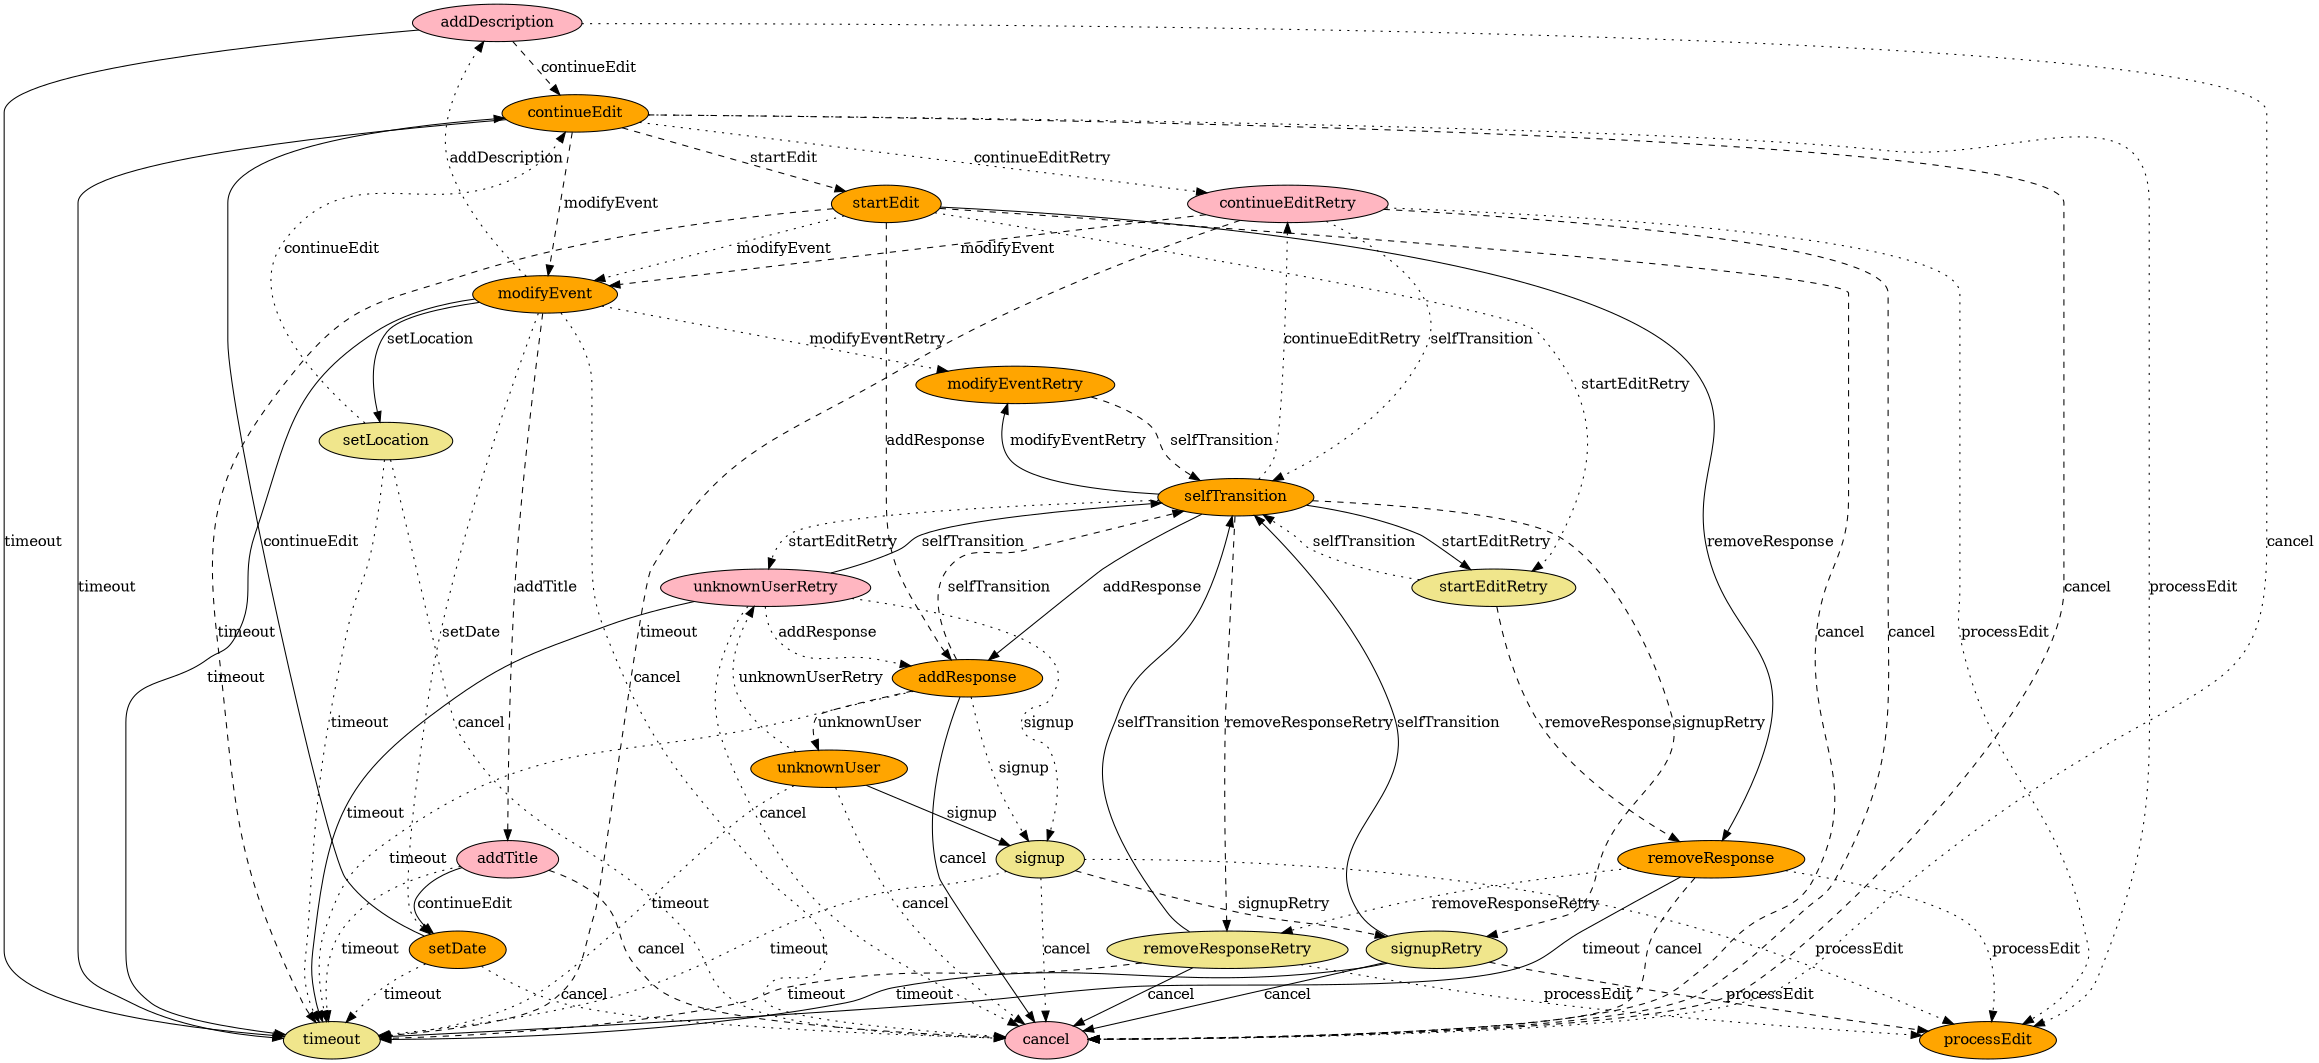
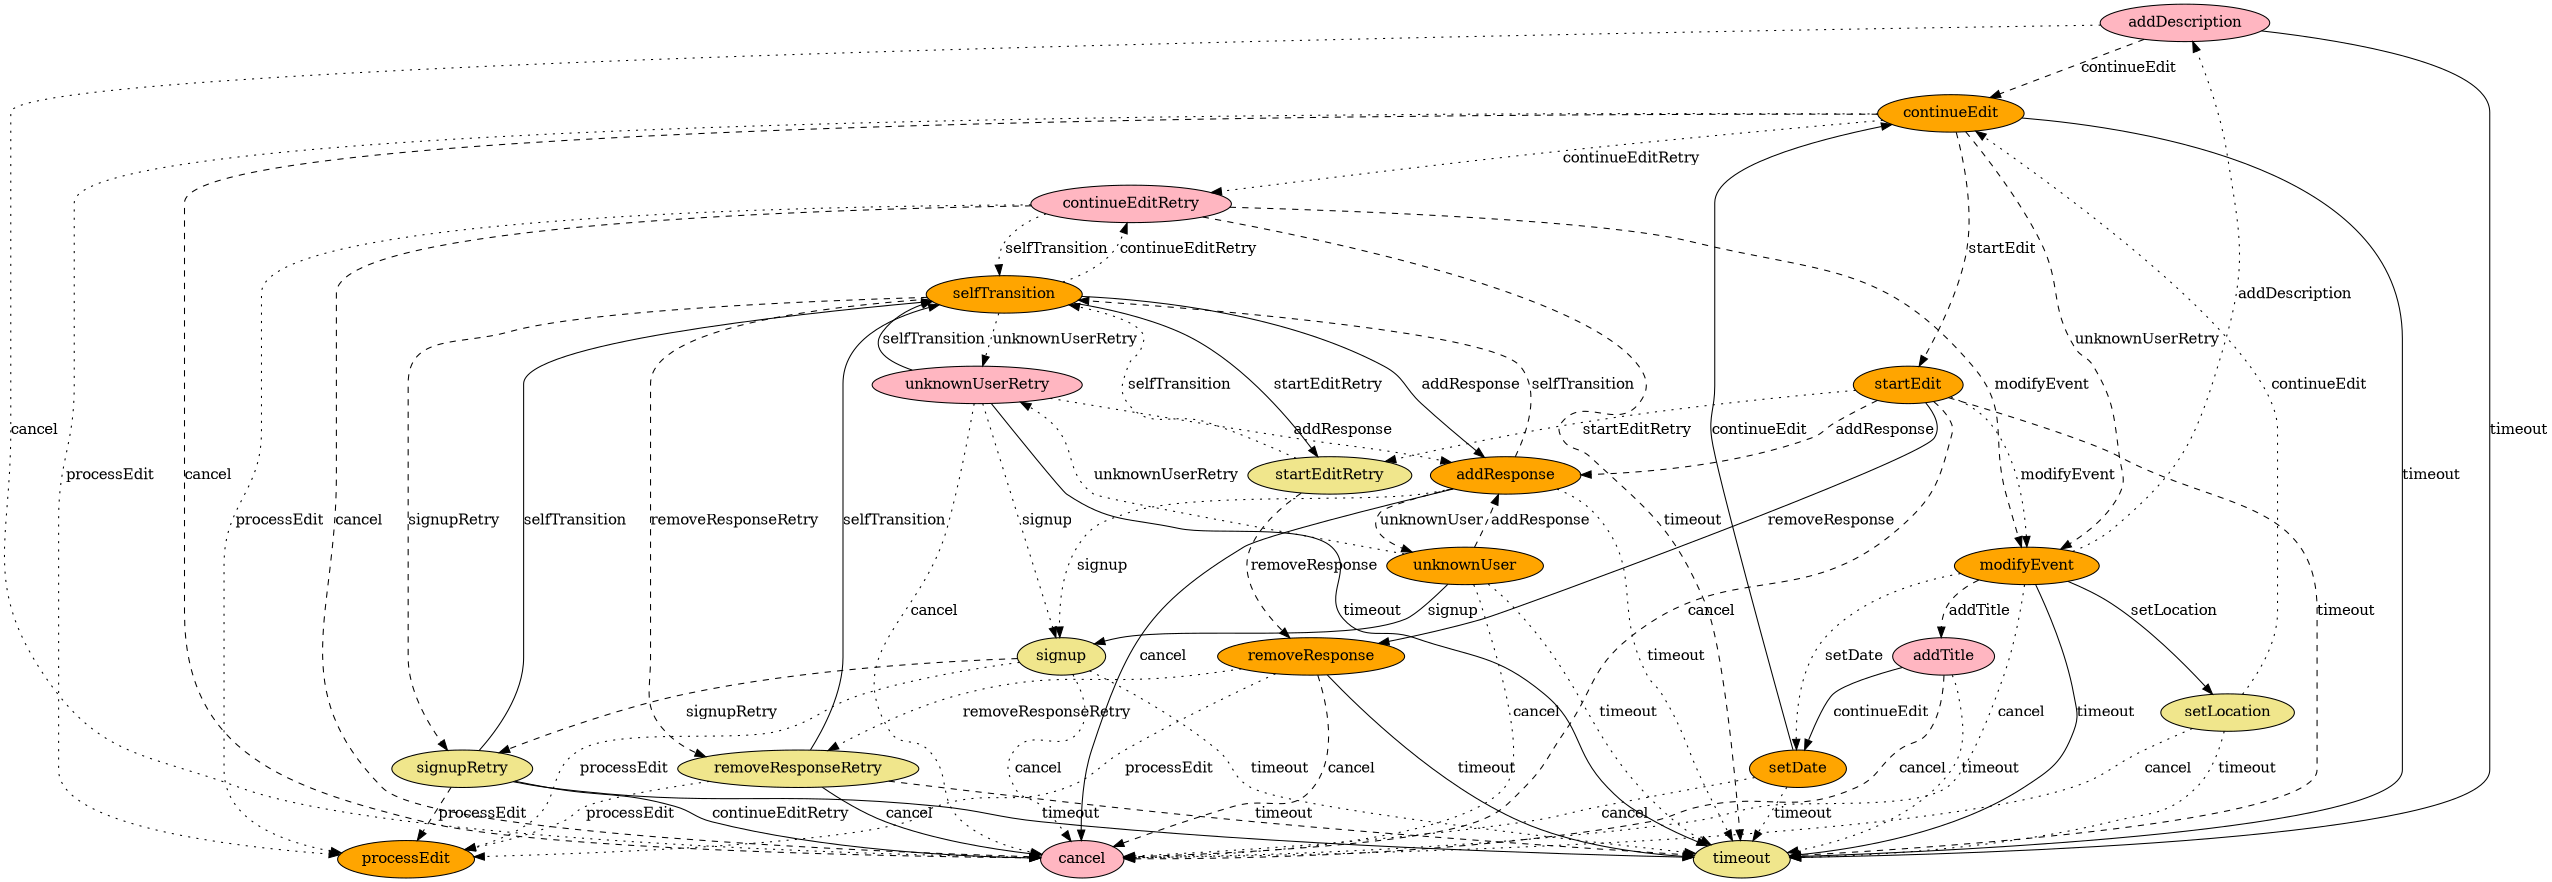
  digraph {
    node [fillcolor=orange style=filled]
    edge [style=dotted]
    addDescription [fillcolor=lightpink]
    cancel [fillcolor=lightpink]
    continueEdit
    timeout [fillcolor=khaki]
    continueEditRetry [fillcolor=lightpink]
    modifyEvent
    processEdit
    startEdit
    selfTransition
-   modifyEventRetry
    addTitle [fillcolor=lightpink]
    setDate
    setLocation [fillcolor=khaki]
    addResponse
    startEditRetry [fillcolor=khaki]
    removeResponse
    signup [fillcolor=khaki]
    unknownUser
    removeResponseRetry [fillcolor=khaki]
    signupRetry [fillcolor=khaki]
    unknownUserRetry [fillcolor=lightpink]
    addDescription -> cancel [label=cancel]
    addDescription -> continueEdit [label=continueEdit style=dashed]
    addDescription -> timeout [label=timeout style=solid]
    continueEdit -> cancel [label=cancel style=dashed]
    continueEdit -> timeout [label=timeout style=solid]
    continueEdit -> continueEditRetry [label=continueEditRetry]
-   continueEdit -> modifyEvent [label=modifyEvent style=dashed]
+   continueEdit -> modifyEvent [label=unknownUserRetry style=dashed]
    continueEdit -> processEdit [label=processEdit]
    continueEdit -> startEdit [label=startEdit style=dashed]
    continueEditRetry -> cancel [label=cancel style=dashed]
    continueEditRetry -> timeout [label=timeout style=dashed]
    continueEditRetry -> modifyEvent [label=modifyEvent style=dashed]
    continueEditRetry -> processEdit [label=processEdit]
    continueEditRetry -> selfTransition [label=selfTransition]
    modifyEvent -> addDescription [label=addDescription]
    modifyEvent -> cancel [label=cancel]
    modifyEvent -> timeout [label=timeout style=solid]
-   modifyEvent -> modifyEventRetry [label=modifyEventRetry]
    modifyEvent -> addTitle [label=addTitle style=dashed]
    modifyEvent -> setDate [label=setDate]
    modifyEvent -> setLocation [label=setLocation style=solid]
    startEdit -> cancel [label=cancel style=dashed]
    startEdit -> timeout [label=timeout style=dashed]
    startEdit -> modifyEvent [label=modifyEvent]
    startEdit -> addResponse [label=addResponse style=dashed]
    startEdit -> startEditRetry [label=startEditRetry]
    startEdit -> removeResponse [label=removeResponse style=solid]
    selfTransition -> continueEditRetry [label=continueEditRetry]
-   selfTransition -> modifyEventRetry [label=modifyEventRetry style=solid]
    selfTransition -> addResponse [label=addResponse style=solid]
    selfTransition -> startEditRetry [label=startEditRetry style=solid]
    selfTransition -> removeResponseRetry [label=removeResponseRetry style=dashed]
    selfTransition -> signupRetry [label=signupRetry style=dashed]
-   selfTransition -> unknownUserRetry [label=startEditRetry]
-   modifyEventRetry -> selfTransition [label=selfTransition style=dashed]
+   selfTransition -> unknownUserRetry [label=unknownUserRetry]
    addTitle -> cancel [label=cancel style=dashed]
    addTitle -> timeout [label=timeout]
    addTitle -> setDate [label=continueEdit style=solid]
    setDate -> cancel [label=cancel]
    setDate -> continueEdit [label=continueEdit style=solid]
    setDate -> timeout [label=timeout]
    setLocation -> cancel [label=cancel]
    setLocation -> continueEdit [label=continueEdit]
    setLocation -> timeout [label=timeout]
    addResponse -> cancel [label=cancel style=solid]
    addResponse -> timeout [label=timeout]
    addResponse -> selfTransition [label=selfTransition style=dashed]
    addResponse -> signup [label=signup]
    addResponse -> unknownUser [label=unknownUser style=dashed]
    startEditRetry -> selfTransition [label=selfTransition]
    startEditRetry -> removeResponse [label=removeResponse style=dashed]
    removeResponse -> cancel [label=cancel style=dashed]
    removeResponse -> timeout [label=timeout style=solid]
    removeResponse -> processEdit [label=processEdit]
    removeResponse -> removeResponseRetry [label=removeResponseRetry]
    signup -> cancel [label=cancel]
    signup -> timeout [label=timeout]
    signup -> processEdit [label=processEdit]
    signup -> signupRetry [label=signupRetry style=dashed]
    unknownUser -> cancel [label=cancel]
    unknownUser -> timeout [label=timeout]
+   unknownUser -> addResponse [label=addResponse style=dashed]
    unknownUser -> signup [label=signup style=solid]
    unknownUser -> unknownUserRetry [label=unknownUserRetry]
    removeResponseRetry -> cancel [label=cancel style=solid]
    removeResponseRetry -> timeout [label=timeout style=dashed]
    removeResponseRetry -> processEdit [label=processEdit]
    removeResponseRetry -> selfTransition [label=selfTransition style=solid]
-   signupRetry -> cancel [label=cancel style=solid]
+   signupRetry -> cancel [label=continueEditRetry style=solid]
    signupRetry -> timeout [label=timeout style=solid]
    signupRetry -> processEdit [label=processEdit style=dashed]
    signupRetry -> selfTransition [label=selfTransition style=solid]
    unknownUserRetry -> cancel [label=cancel]
    unknownUserRetry -> timeout [label=timeout style=solid]
    unknownUserRetry -> selfTransition [label=selfTransition style=solid]
    unknownUserRetry -> addResponse [label=addResponse]
    unknownUserRetry -> signup [label=signup]
  }
